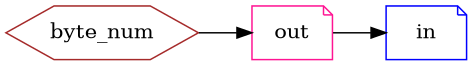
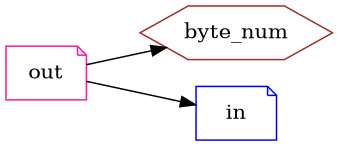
  strict digraph {
    rankdir=LR
    node [shape=note]
    byte_num [color=brown complexity=1 importance=2.24999890236 rank=2.24999890236 shape=hexagon]
    out [color=deeppink complexity=0 importance=0.499999686387 rank=0.0]
    in [color=blue complexity=6 importance=1.74999921597 rank=0.291666535995]
-   byte_num -> out
+   out -> byte_num
    out -> in
  }
